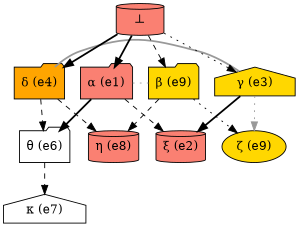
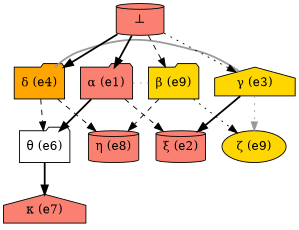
  digraph {
    node [fillcolor=salmon shape=folder style=filled]
    edge [style=bold]
    n1 [label="α (e1)"]
    n2 [fillcolor=white label="θ (e6)"]
    n3 [label="ξ (e2)" shape=cylinder]
    n4 [fillcolor=gold label="β (e9)"]
-   n5 [fillcolor=white label="κ (e7)" shape=house]
+   n5 [label="κ (e7)" shape=house]
    n6 [label="η (e8)" shape=cylinder]
    n7 [fillcolor=gold label="ζ (e9)" shape=ellipse]
    n8 [fillcolor=gold label="γ (e3)" shape=house]
    n9 [fillcolor=orange label="δ (e4)"]
    n10 [label="⊥" shape=cylinder]
    n1 -> n2
    n1 -> n3 [style=dashed]
    n1 -> n4 [arrowhead=none color=gray60 constraint=false style=dotted]
-   n2 -> n5 [style=dashed]
+   n2 -> n5
    n4 -> n6 [style=dashed]
    n4 -> n7 [style=dotted]
    n8 -> n3
    n8 -> n7 [color=gray60 style=dotted]
    n8 -> n9 [arrowhead=none color=gray60 constraint=false]
    n9 -> n2 [style=dashed]
    n9 -> n6 [style=dashed]
    n10 -> n1
    n10 -> n4 [style=dashed]
    n10 -> n8 [style=dotted]
    n10 -> n9
  }
